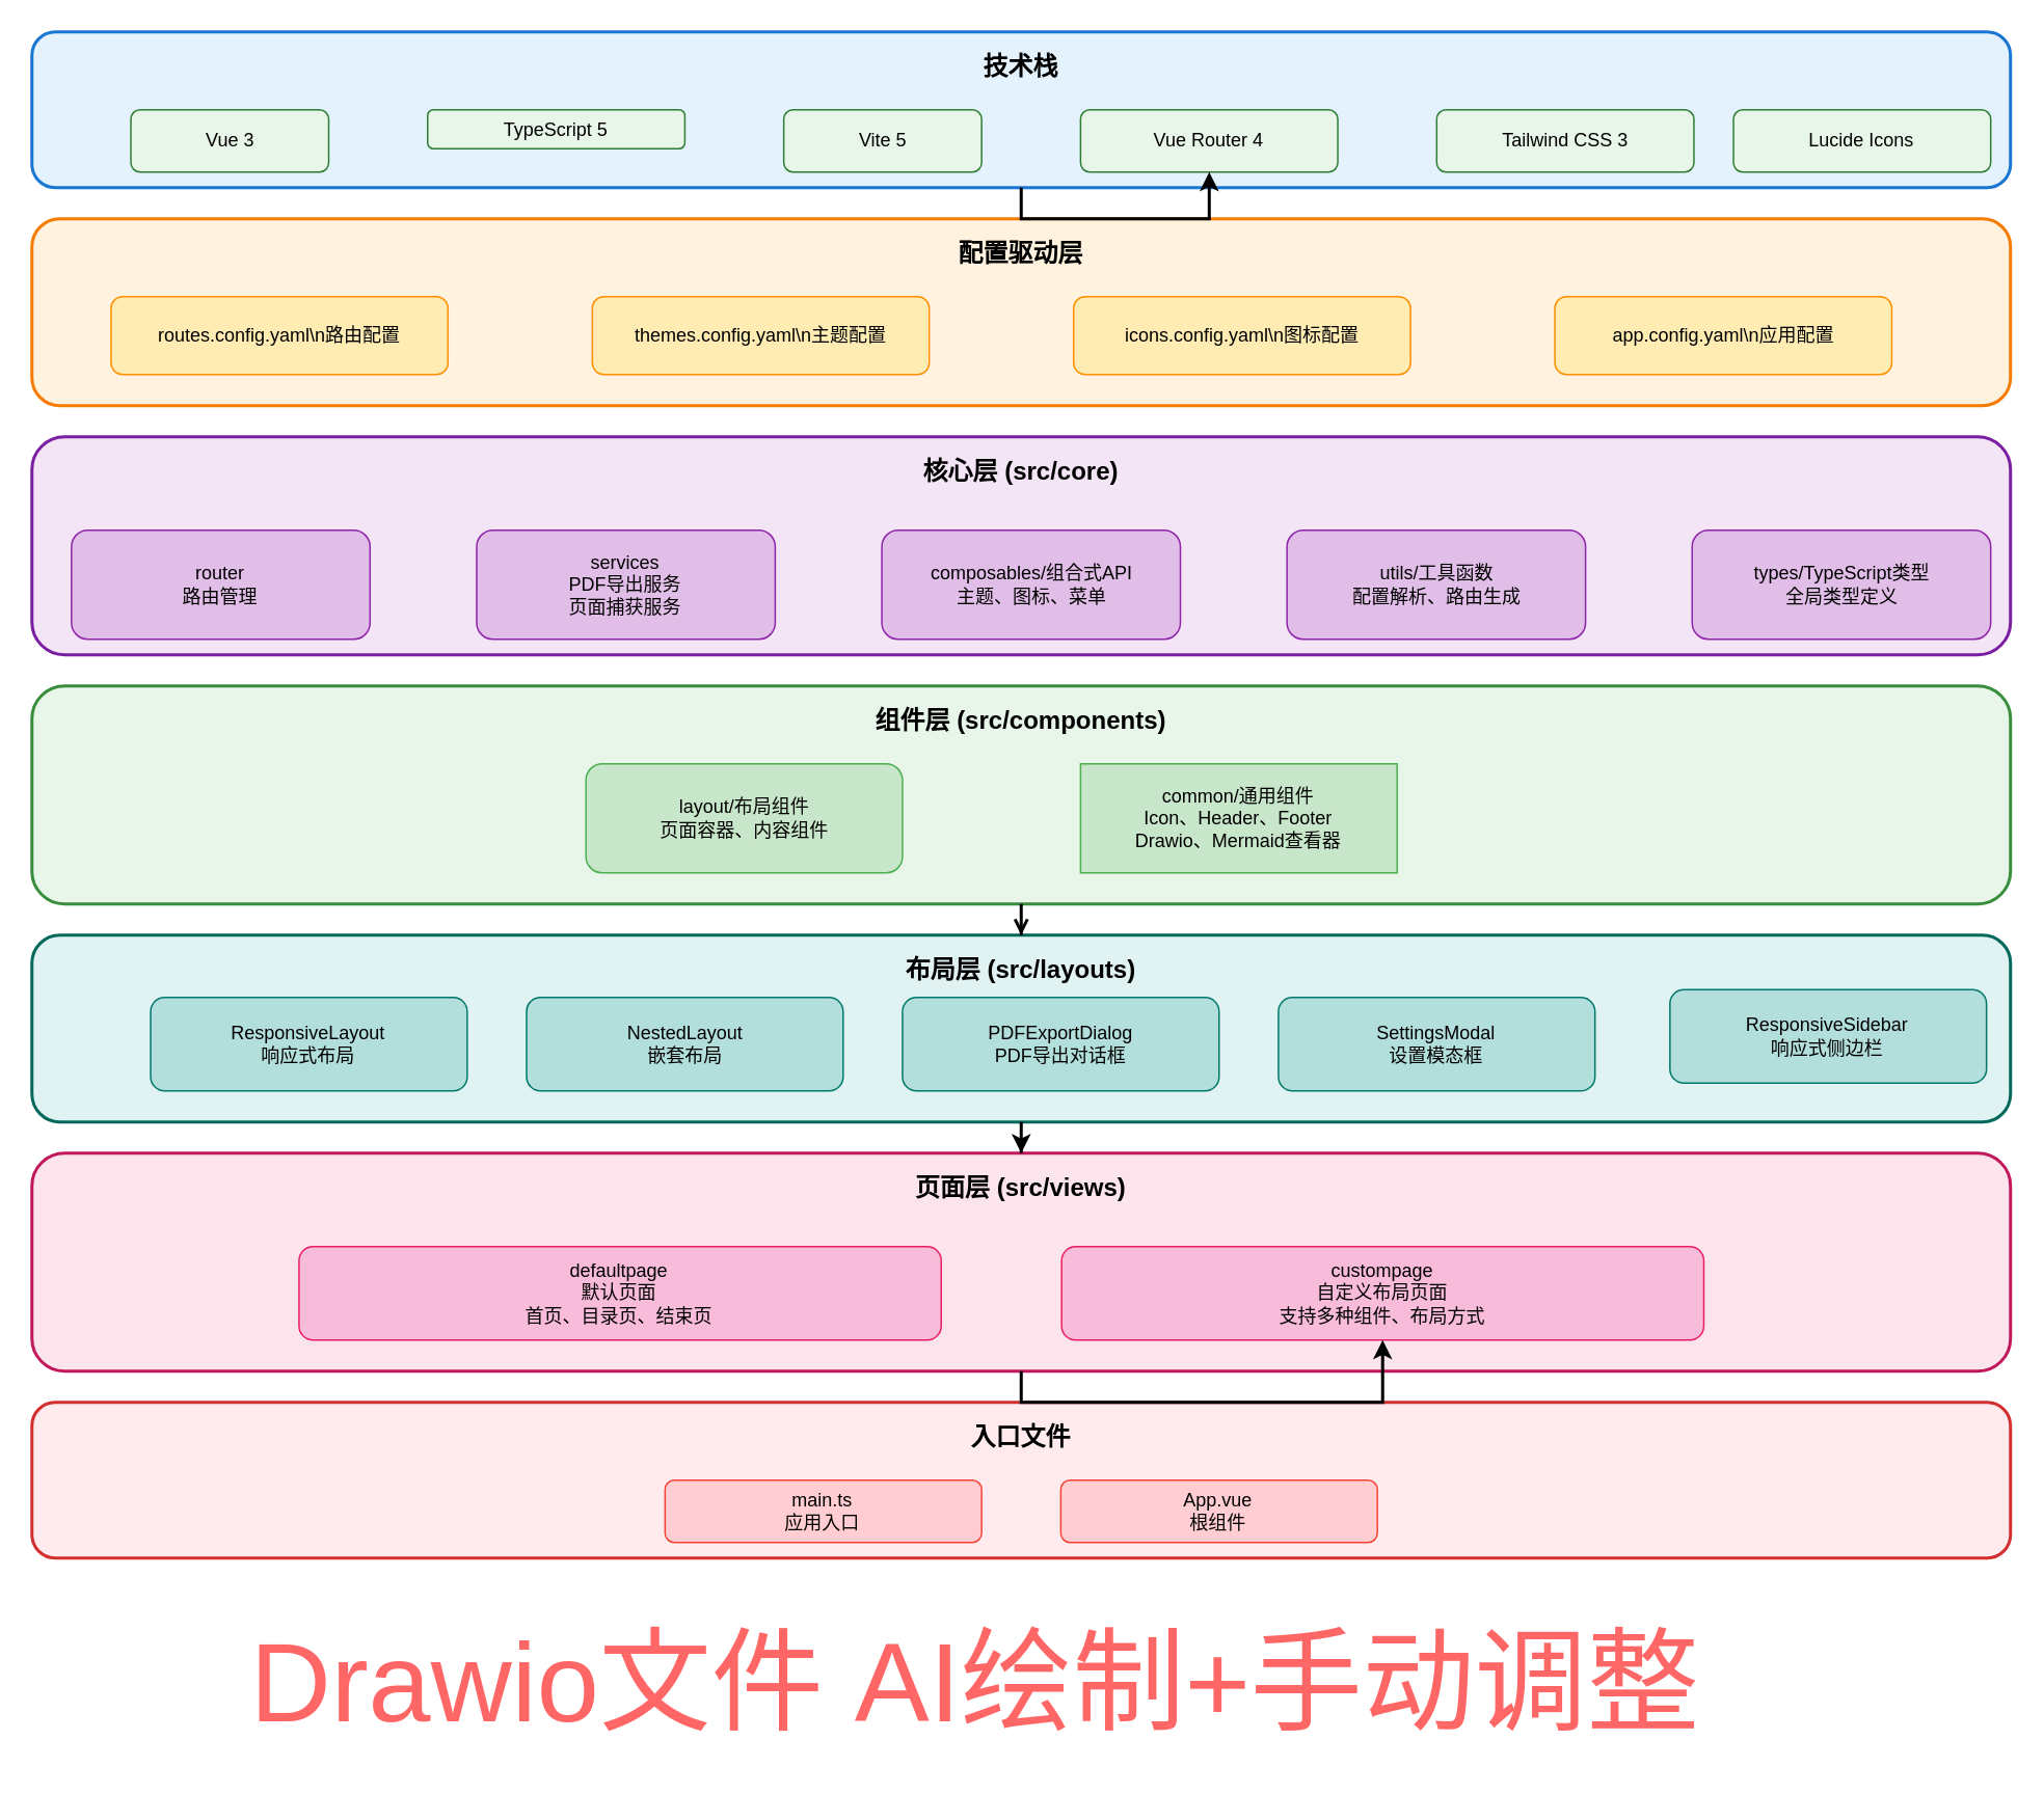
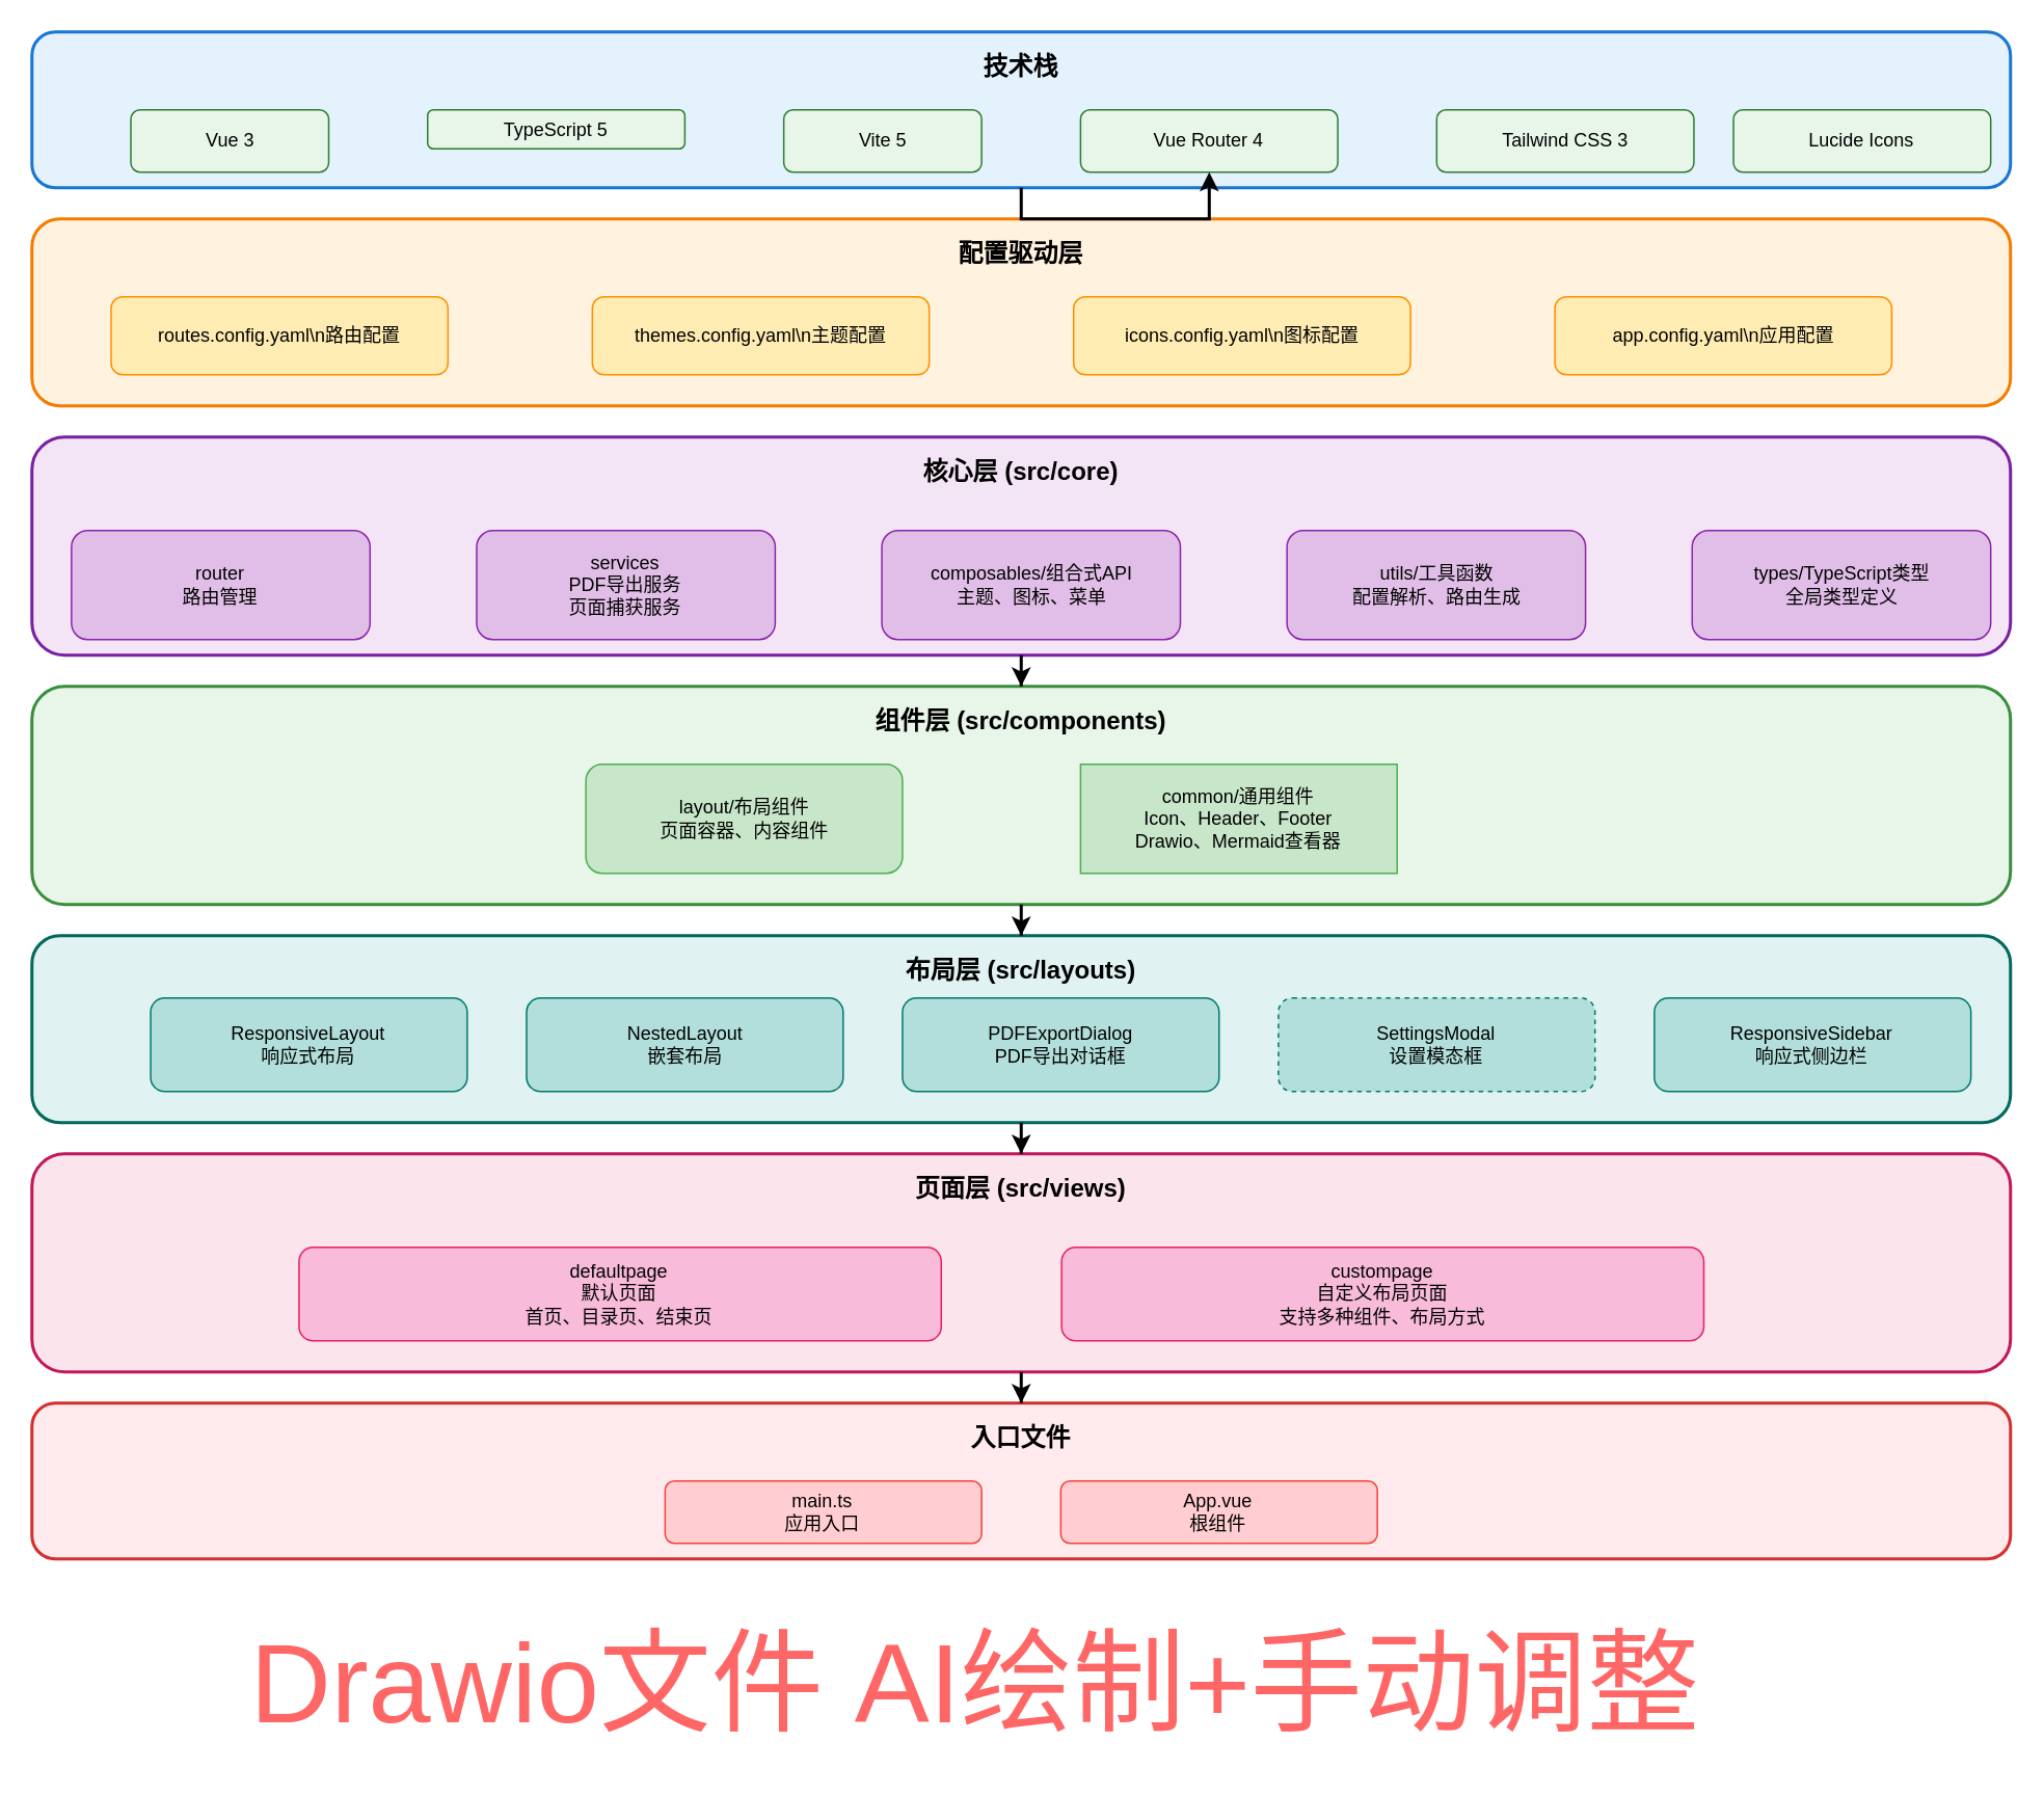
  <mxCell id="0" />
  <mxCell id="1" parent="0" />
  <mxCell id="2" value="" style="group" vertex="1" connectable="0" parent="1"><mxGeometry x="20" y="20" width="1270" height="980" as="geometry" /></mxCell>
  <mxCell id="3" value="技术栈" style="rounded=1;whiteSpace=wrap;html=1;fillColor=#e3f2fd;strokeColor=#1976d2;strokeWidth=2;verticalAlign=top;align=center;fontSize=16;fontStyle=1;spacingTop=6;container=1;" parent="2" vertex="1"><mxGeometry width="1270" height="100" as="geometry" /></mxCell>
  <mxCell id="4" value="Vue 3" style="rounded=1;fillColor=#e8f5e9;strokeColor=#2e7d32;whiteSpace=wrap;" parent="3" vertex="1"><mxGeometry x="63.5" y="50" width="127.0" height="40" as="geometry" /></mxCell>
  <mxCell id="5" value="TypeScript 5" style="rounded=1;fillColor=#e8f5e9;strokeColor=#2e7d32;whiteSpace=wrap;" parent="3" vertex="1"><mxGeometry x="254.0" y="50" width="165.1" height="25" as="geometry" /></mxCell>
  <mxCell id="6" value="Vite 5" style="rounded=1;fillColor=#e8f5e9;strokeColor=#2e7d32;whiteSpace=wrap;" parent="3" vertex="1"><mxGeometry x="482.6" y="50" width="127.0" height="40" as="geometry" /></mxCell>
  <mxCell id="7" value="Vue Router 4" style="rounded=1;fillColor=#e8f5e9;strokeColor=#2e7d32;whiteSpace=wrap;" parent="3" vertex="1"><mxGeometry x="673.1" y="50" width="165.1" height="40" as="geometry" /></mxCell>
  <mxCell id="8" value="Tailwind CSS 3" style="rounded=1;fillColor=#e8f5e9;strokeColor=#2e7d32;whiteSpace=wrap;" parent="3" vertex="1"><mxGeometry x="901.7" y="50" width="165.1" height="40" as="geometry" /></mxCell>
  <mxCell id="9" value="Lucide Icons" style="rounded=1;fillColor=#e8f5e9;strokeColor=#2e7d32;whiteSpace=wrap;" parent="3" vertex="1"><mxGeometry x="1092.2" y="50" width="165.1" height="40" as="geometry" /></mxCell>
  <mxCell id="10" value="配置驱动层" style="rounded=1;whiteSpace=wrap;html=1;fillColor=#fff3e0;strokeColor=#f57c00;strokeWidth=2;verticalAlign=top;align=center;fontSize=16;fontStyle=1;spacingTop=6;container=1;" parent="2" vertex="1"><mxGeometry y="120" width="1270" height="120" as="geometry" /></mxCell>
  <mxCell id="11" value="" style="group" vertex="1" connectable="0" parent="10"><mxGeometry x="50.8" y="50" width="1143" height="50" as="geometry" /></mxCell>
  <mxCell id="12" value="routes.config.yaml\n路由配置" style="rounded=1;fillColor=#ffecb3;strokeColor=#ff8f00;whiteSpace=wrap;" parent="11" vertex="1"><mxGeometry width="216.243" height="50" as="geometry" /></mxCell>
  <mxCell id="13" value="themes.config.yaml\n主题配置" style="rounded=1;fillColor=#ffecb3;strokeColor=#ff8f00;whiteSpace=wrap;" parent="11" vertex="1"><mxGeometry x="308.919" width="216.243" height="50" as="geometry" /></mxCell>
  <mxCell id="14" value="icons.config.yaml\n图标配置" style="rounded=1;fillColor=#ffecb3;strokeColor=#ff8f00;whiteSpace=wrap;" parent="11" vertex="1"><mxGeometry x="617.838" width="216.243" height="50" as="geometry" /></mxCell>
  <mxCell id="15" value="app.config.yaml\n应用配置" style="rounded=1;fillColor=#ffecb3;strokeColor=#ff8f00;whiteSpace=wrap;" parent="11" vertex="1"><mxGeometry x="926.757" width="216.243" height="50" as="geometry" /></mxCell>
  <mxCell id="16" value="核心层 (src/core)" style="rounded=1;whiteSpace=wrap;html=1;fillColor=#f3e5f5;strokeColor=#7b1fa2;strokeWidth=2;verticalAlign=top;align=center;fontSize=16;fontStyle=1;spacingTop=6;container=1;" parent="2" vertex="1"><mxGeometry y="260" width="1270" height="140" as="geometry" /></mxCell>
  <mxCell id="17" value="" style="group" vertex="1" connectable="0" parent="16"><mxGeometry x="25.4" y="60" width="1231.9" height="70" as="geometry" /></mxCell>
  <mxCell id="18" value="router&#10;路由管理" style="rounded=1;fillColor=#e1bee7;strokeColor=#8e24aa;whiteSpace=wrap;" parent="17" vertex="1"><mxGeometry width="191.629" height="70" as="geometry" /></mxCell>
  <mxCell id="19" value="services&#10;PDF导出服务&#10;页面捕获服务" style="rounded=1;fillColor=#e1bee7;strokeColor=#8e24aa;whiteSpace=wrap;" parent="17" vertex="1"><mxGeometry x="260.068" width="191.629" height="70" as="geometry" /></mxCell>
  <mxCell id="20" value="composables/组合式API&#10;主题、图标、菜单" style="rounded=1;fillColor=#e1bee7;strokeColor=#8e24aa;whiteSpace=wrap;" parent="17" vertex="1"><mxGeometry x="520.136" width="191.629" height="70" as="geometry" /></mxCell>
  <mxCell id="21" value="utils/工具函数&#10;配置解析、路由生成" style="rounded=1;fillColor=#e1bee7;strokeColor=#8e24aa;whiteSpace=wrap;" parent="17" vertex="1"><mxGeometry x="780.203" width="191.629" height="70" as="geometry" /></mxCell>
  <mxCell id="22" value="types/TypeScript类型&#10;全局类型定义" style="rounded=1;fillColor=#e1bee7;strokeColor=#8e24aa;whiteSpace=wrap;" parent="17" vertex="1"><mxGeometry x="1040.271" width="191.629" height="70" as="geometry" /></mxCell>
  <mxCell id="23" value="组件层 (src/components)" style="rounded=1;whiteSpace=wrap;html=1;fillColor=#e8f5e9;strokeColor=#388e3c;strokeWidth=2;verticalAlign=top;align=center;fontSize=16;fontStyle=1;spacingTop=6;container=1;" parent="2" vertex="1"><mxGeometry y="420" width="1270" height="140" as="geometry" /></mxCell>
  <mxCell id="24" value="layout/布局组件&#10;页面容器、内容组件" style="rounded=1;fillColor=#c8e6c9;strokeColor=#4caf50;whiteSpace=wrap;" parent="23" vertex="1"><mxGeometry x="355.6" y="50" width="203.2" height="70" as="geometry" /></mxCell>
  <mxCell id="25" value="common/通用组件&#10;Icon、Header、Footer&#10;Drawio、Mermaid查看器" style="fillColor=#c8e6c9;strokeColor=#4caf50;whiteSpace=wrap;rounded=0;" parent="23" vertex="1"><mxGeometry x="673.1" y="50" width="203.2" height="70" as="geometry" /></mxCell>
  <mxCell id="26" value="布局层 (src/layouts)" style="rounded=1;whiteSpace=wrap;html=1;fillColor=#e0f2f1;strokeColor=#00695c;strokeWidth=2;verticalAlign=top;align=center;fontSize=16;fontStyle=1;spacingTop=6;container=1;" parent="2" vertex="1"><mxGeometry y="580" width="1270" height="120" as="geometry" /></mxCell>
  <mxCell id="27" value="ResponsiveLayout&#10;响应式布局" style="rounded=1;fillColor=#b2dfdb;strokeColor=#00796b;whiteSpace=wrap;" parent="26" vertex="1"><mxGeometry x="76.2" y="40" width="203.2" height="60" as="geometry" /></mxCell>
  <mxCell id="28" value="NestedLayout&#10;嵌套布局" style="rounded=1;fillColor=#b2dfdb;strokeColor=#00796b;whiteSpace=wrap;" parent="26" vertex="1"><mxGeometry x="317.5" y="40" width="203.2" height="60" as="geometry" /></mxCell>
  <mxCell id="29" value="PDFExportDialog&#10;PDF导出对话框" style="rounded=1;fillColor=#b2dfdb;strokeColor=#00796b;whiteSpace=wrap;" parent="26" vertex="1"><mxGeometry x="558.8" y="40" width="203.2" height="60" as="geometry" /></mxCell>
- <mxCell id="30" value="SettingsModal&#10;设置模态框" style="rounded=1;fillColor=#b2dfdb;strokeColor=#00796b;whiteSpace=wrap;" parent="26" vertex="1"><mxGeometry x="800.1" y="40" width="203.2" height="60" as="geometry" /></mxCell>
- <mxCell id="31" value="ResponsiveSidebar&#10;响应式侧边栏" style="rounded=1;fillColor=#b2dfdb;strokeColor=#00796b;whiteSpace=wrap;" parent="26" vertex="1"><mxGeometry x="1051.4" y="35" width="203.2" height="60" as="geometry" /></mxCell>
+ <mxCell id="30" value="SettingsModal&#10;设置模态框" style="rounded=1;fillColor=#b2dfdb;strokeColor=#00796b;whiteSpace=wrap;dashed=1;" parent="26" vertex="1"><mxGeometry x="800.1" y="40" width="203.2" height="60" as="geometry" /></mxCell>
+ <mxCell id="31" value="ResponsiveSidebar&#10;响应式侧边栏" style="rounded=1;fillColor=#b2dfdb;strokeColor=#00796b;whiteSpace=wrap;" parent="26" vertex="1"><mxGeometry x="1041.4" y="40" width="203.2" height="60" as="geometry" /></mxCell>
  <mxCell id="32" value="页面层 (src/views)" style="rounded=1;whiteSpace=wrap;html=1;fillColor=#fce4ec;strokeColor=#c2185b;strokeWidth=2;verticalAlign=top;align=center;fontSize=16;fontStyle=1;spacingTop=6;container=1;" parent="2" vertex="1"><mxGeometry y="720" width="1270" height="140" as="geometry" /></mxCell>
  <mxCell id="33" value="" style="group" vertex="1" connectable="0" parent="32"><mxGeometry x="171.45" y="60" width="901.7" height="60" as="geometry" /></mxCell>
  <mxCell id="34" value="defaultpage&#10;默认页面&#10;首页、目录页、结束页" style="rounded=1;fillColor=#f8bbd9;strokeColor=#e91e63;whiteSpace=wrap;" parent="33" vertex="1"><mxGeometry width="412.206" height="60" as="geometry" /></mxCell>
  <mxCell id="35" value="custompage&#10;自定义布局页面&#10;支持多种组件、布局方式" style="rounded=1;fillColor=#f8bbd9;strokeColor=#e91e63;whiteSpace=wrap;" parent="33" vertex="1"><mxGeometry x="489.494" width="412.206" height="60" as="geometry" /></mxCell>
  <mxCell id="36" value="入口文件" style="rounded=1;whiteSpace=wrap;html=1;fillColor=#ffebee;strokeColor=#d32f2f;strokeWidth=2;verticalAlign=top;align=center;fontSize=16;fontStyle=1;spacingTop=6;container=1;" parent="2" vertex="1"><mxGeometry y="880" width="1270" height="100" as="geometry" /></mxCell>
  <mxCell id="37" value="" style="group" vertex="1" connectable="0" parent="36"><mxGeometry x="406.4" y="50" width="457.2" height="40" as="geometry" /></mxCell>
  <mxCell id="38" value="main.ts&#10;应用入口" style="rounded=1;fillColor=#ffcdd2;strokeColor=#f44336;whiteSpace=wrap;" parent="37" vertex="1"><mxGeometry width="203.2" height="40" as="geometry" /></mxCell>
  <mxCell id="39" value="App.vue&#10;根组件" style="rounded=1;fillColor=#ffcdd2;strokeColor=#f44336;whiteSpace=wrap;" parent="37" vertex="1"><mxGeometry x="254.0" width="203.2" height="40" as="geometry" /></mxCell>
  <mxCell id="40" style="edgeStyle=orthogonalEdgeStyle;rounded=0;orthogonalLoop=1;jettySize=auto;html=1;endArrow=classic;endFill=1;strokeWidth=2;" parent="2" source="3" target="7" edge="1"><mxGeometry width="50" height="50" relative="1" as="geometry" /></mxCell>
- <mxCell id="42" style="edgeStyle=orthogonalEdgeStyle;rounded=0;orthogonalLoop=1;jettySize=auto;html=1;endArrow=open;endFill=1;strokeWidth=2;" parent="2" source="23" target="26" edge="1"><mxGeometry width="50" height="50" relative="1" as="geometry" /></mxCell>
+ <mxCell id="41" style="edgeStyle=orthogonalEdgeStyle;rounded=0;orthogonalLoop=1;jettySize=auto;html=1;endArrow=classic;endFill=1;strokeWidth=2;" parent="2" source="16" target="23" edge="1"><mxGeometry width="50" height="50" relative="1" as="geometry" /></mxCell>
+ <mxCell id="42" style="edgeStyle=orthogonalEdgeStyle;rounded=0;orthogonalLoop=1;jettySize=auto;html=1;endArrow=classic;endFill=1;strokeWidth=2;" parent="2" source="23" target="26" edge="1"><mxGeometry width="50" height="50" relative="1" as="geometry" /></mxCell>
  <mxCell id="43" style="edgeStyle=orthogonalEdgeStyle;rounded=0;orthogonalLoop=1;jettySize=auto;html=1;endArrow=classic;endFill=1;strokeWidth=2;" parent="2" source="26" target="32" edge="1"><mxGeometry width="50" height="50" relative="1" as="geometry" /></mxCell>
- <mxCell id="44" style="edgeStyle=orthogonalEdgeStyle;rounded=0;orthogonalLoop=1;jettySize=auto;html=1;endArrow=classic;endFill=1;strokeWidth=2;" parent="2" source="32" target="35" edge="1"><mxGeometry width="50" height="50" relative="1" as="geometry" /></mxCell>
+ <mxCell id="44" style="edgeStyle=orthogonalEdgeStyle;rounded=0;orthogonalLoop=1;jettySize=auto;html=1;endArrow=classic;endFill=1;strokeWidth=2;" parent="2" source="32" target="36" edge="1"><mxGeometry width="50" height="50" relative="1" as="geometry" /></mxCell>
  <mxCell id="45" value="&lt;font color=&quot;#ff6666&quot; style=&quot;font-size: 72px;&quot;&gt;Drawio文件 AI绘制+手动调整&lt;/font&gt;" style="text;html=1;align=center;verticalAlign=middle;resizable=0;points=[];autosize=1;strokeColor=none;fillColor=none;rotation=0;" vertex="1" parent="1"><mxGeometry x="150" y="1030" width="950" height="100" as="geometry" /></mxCell>
